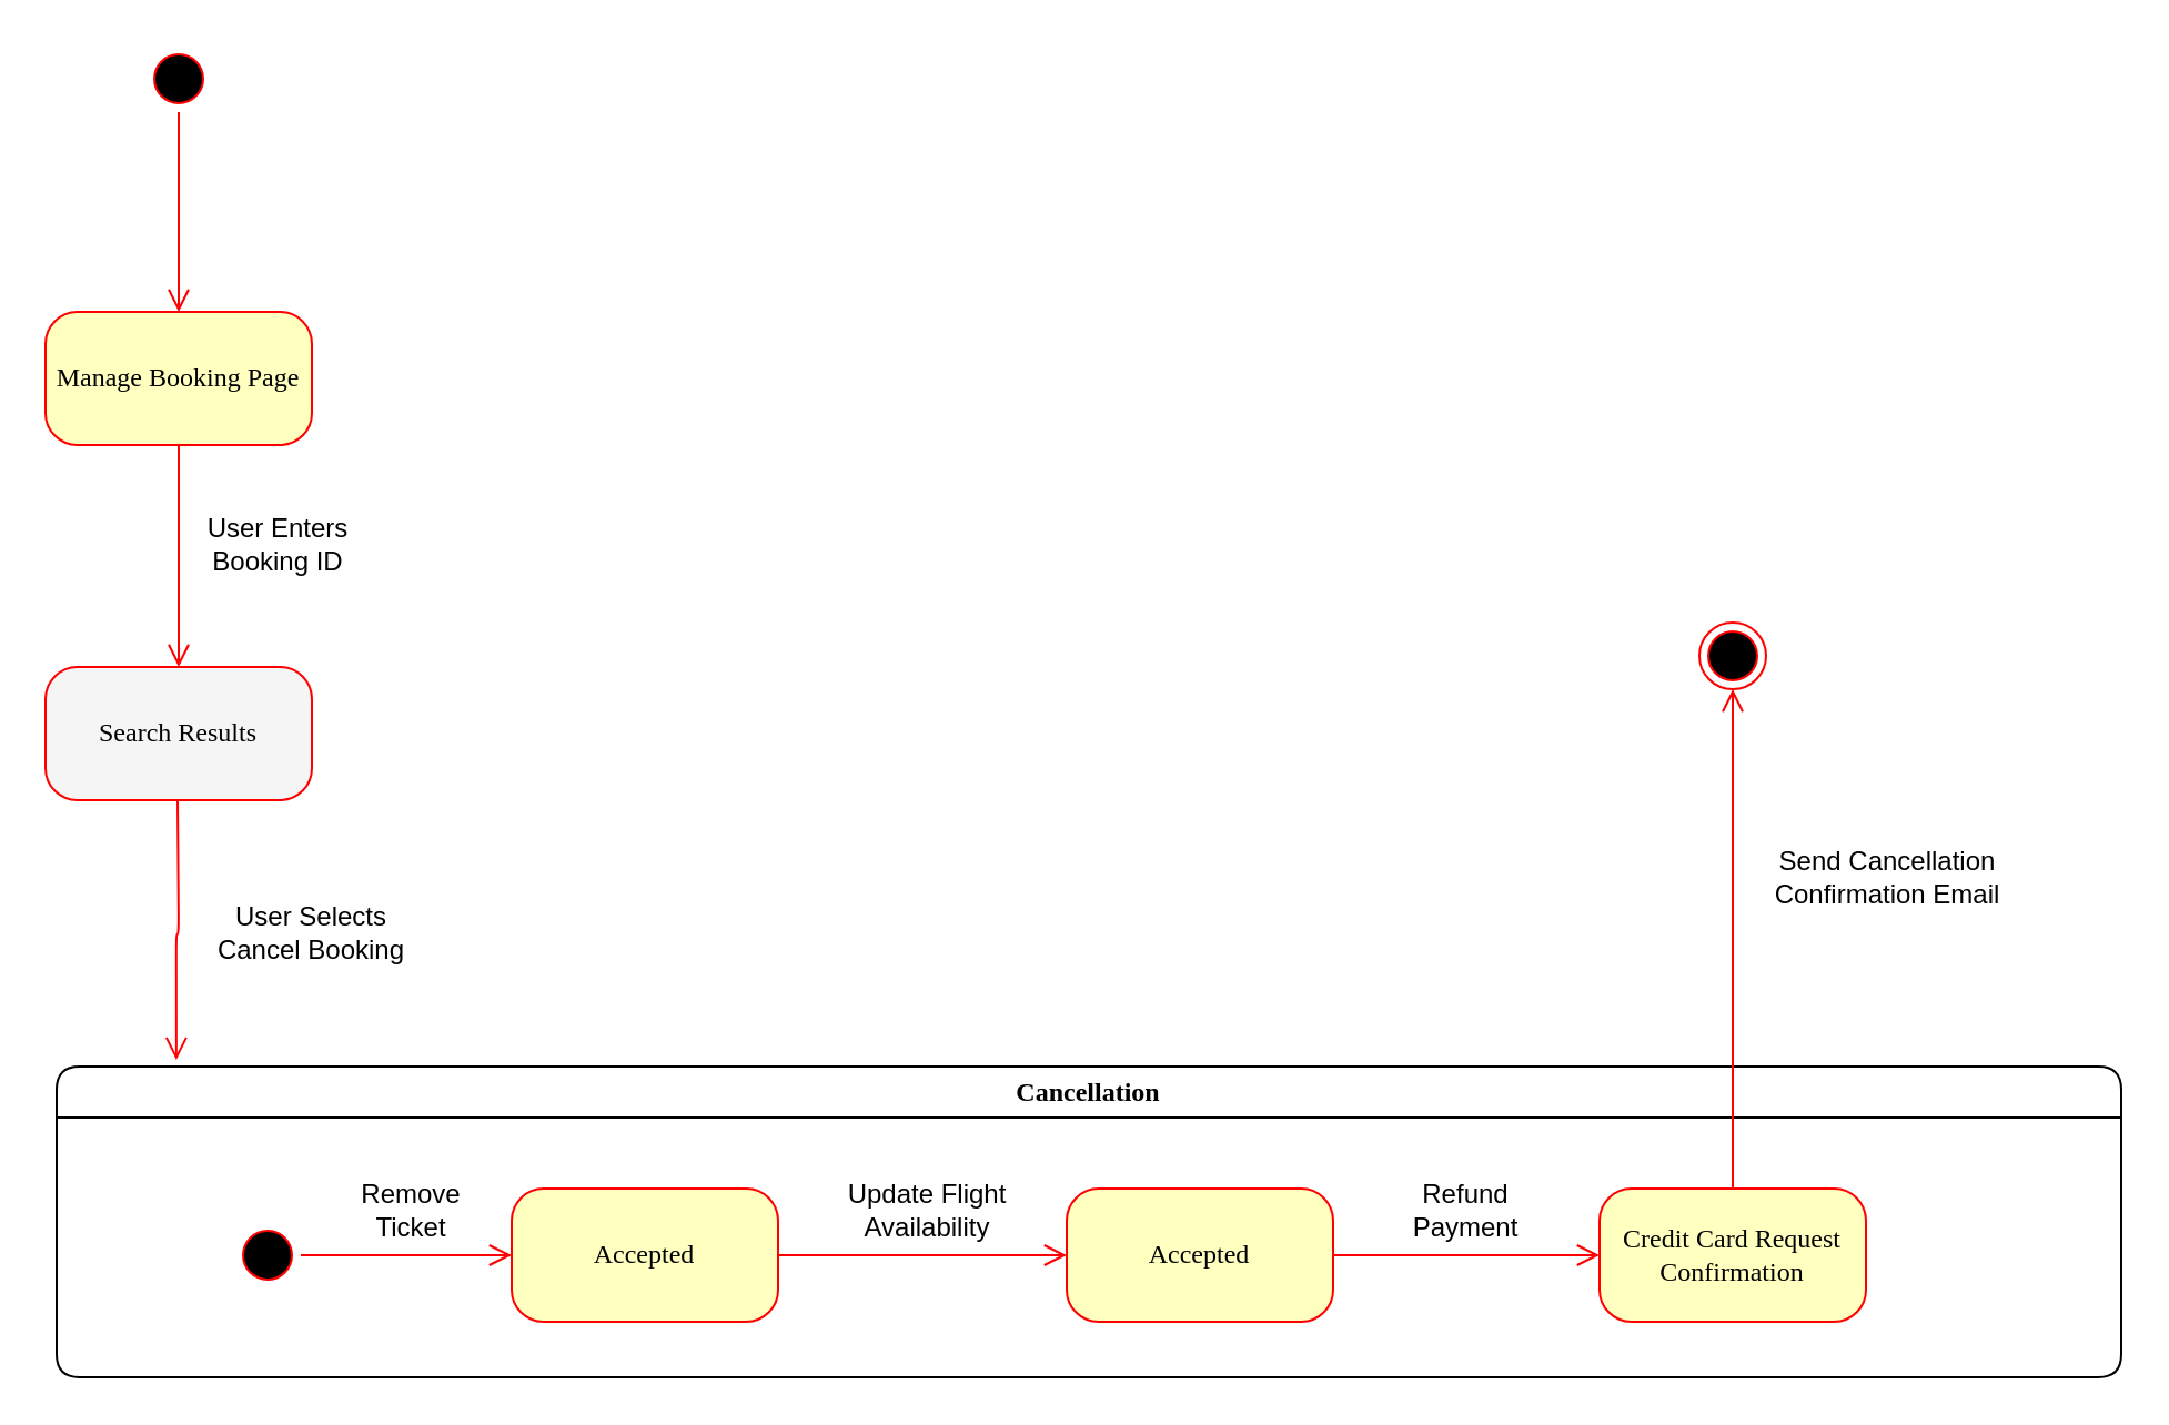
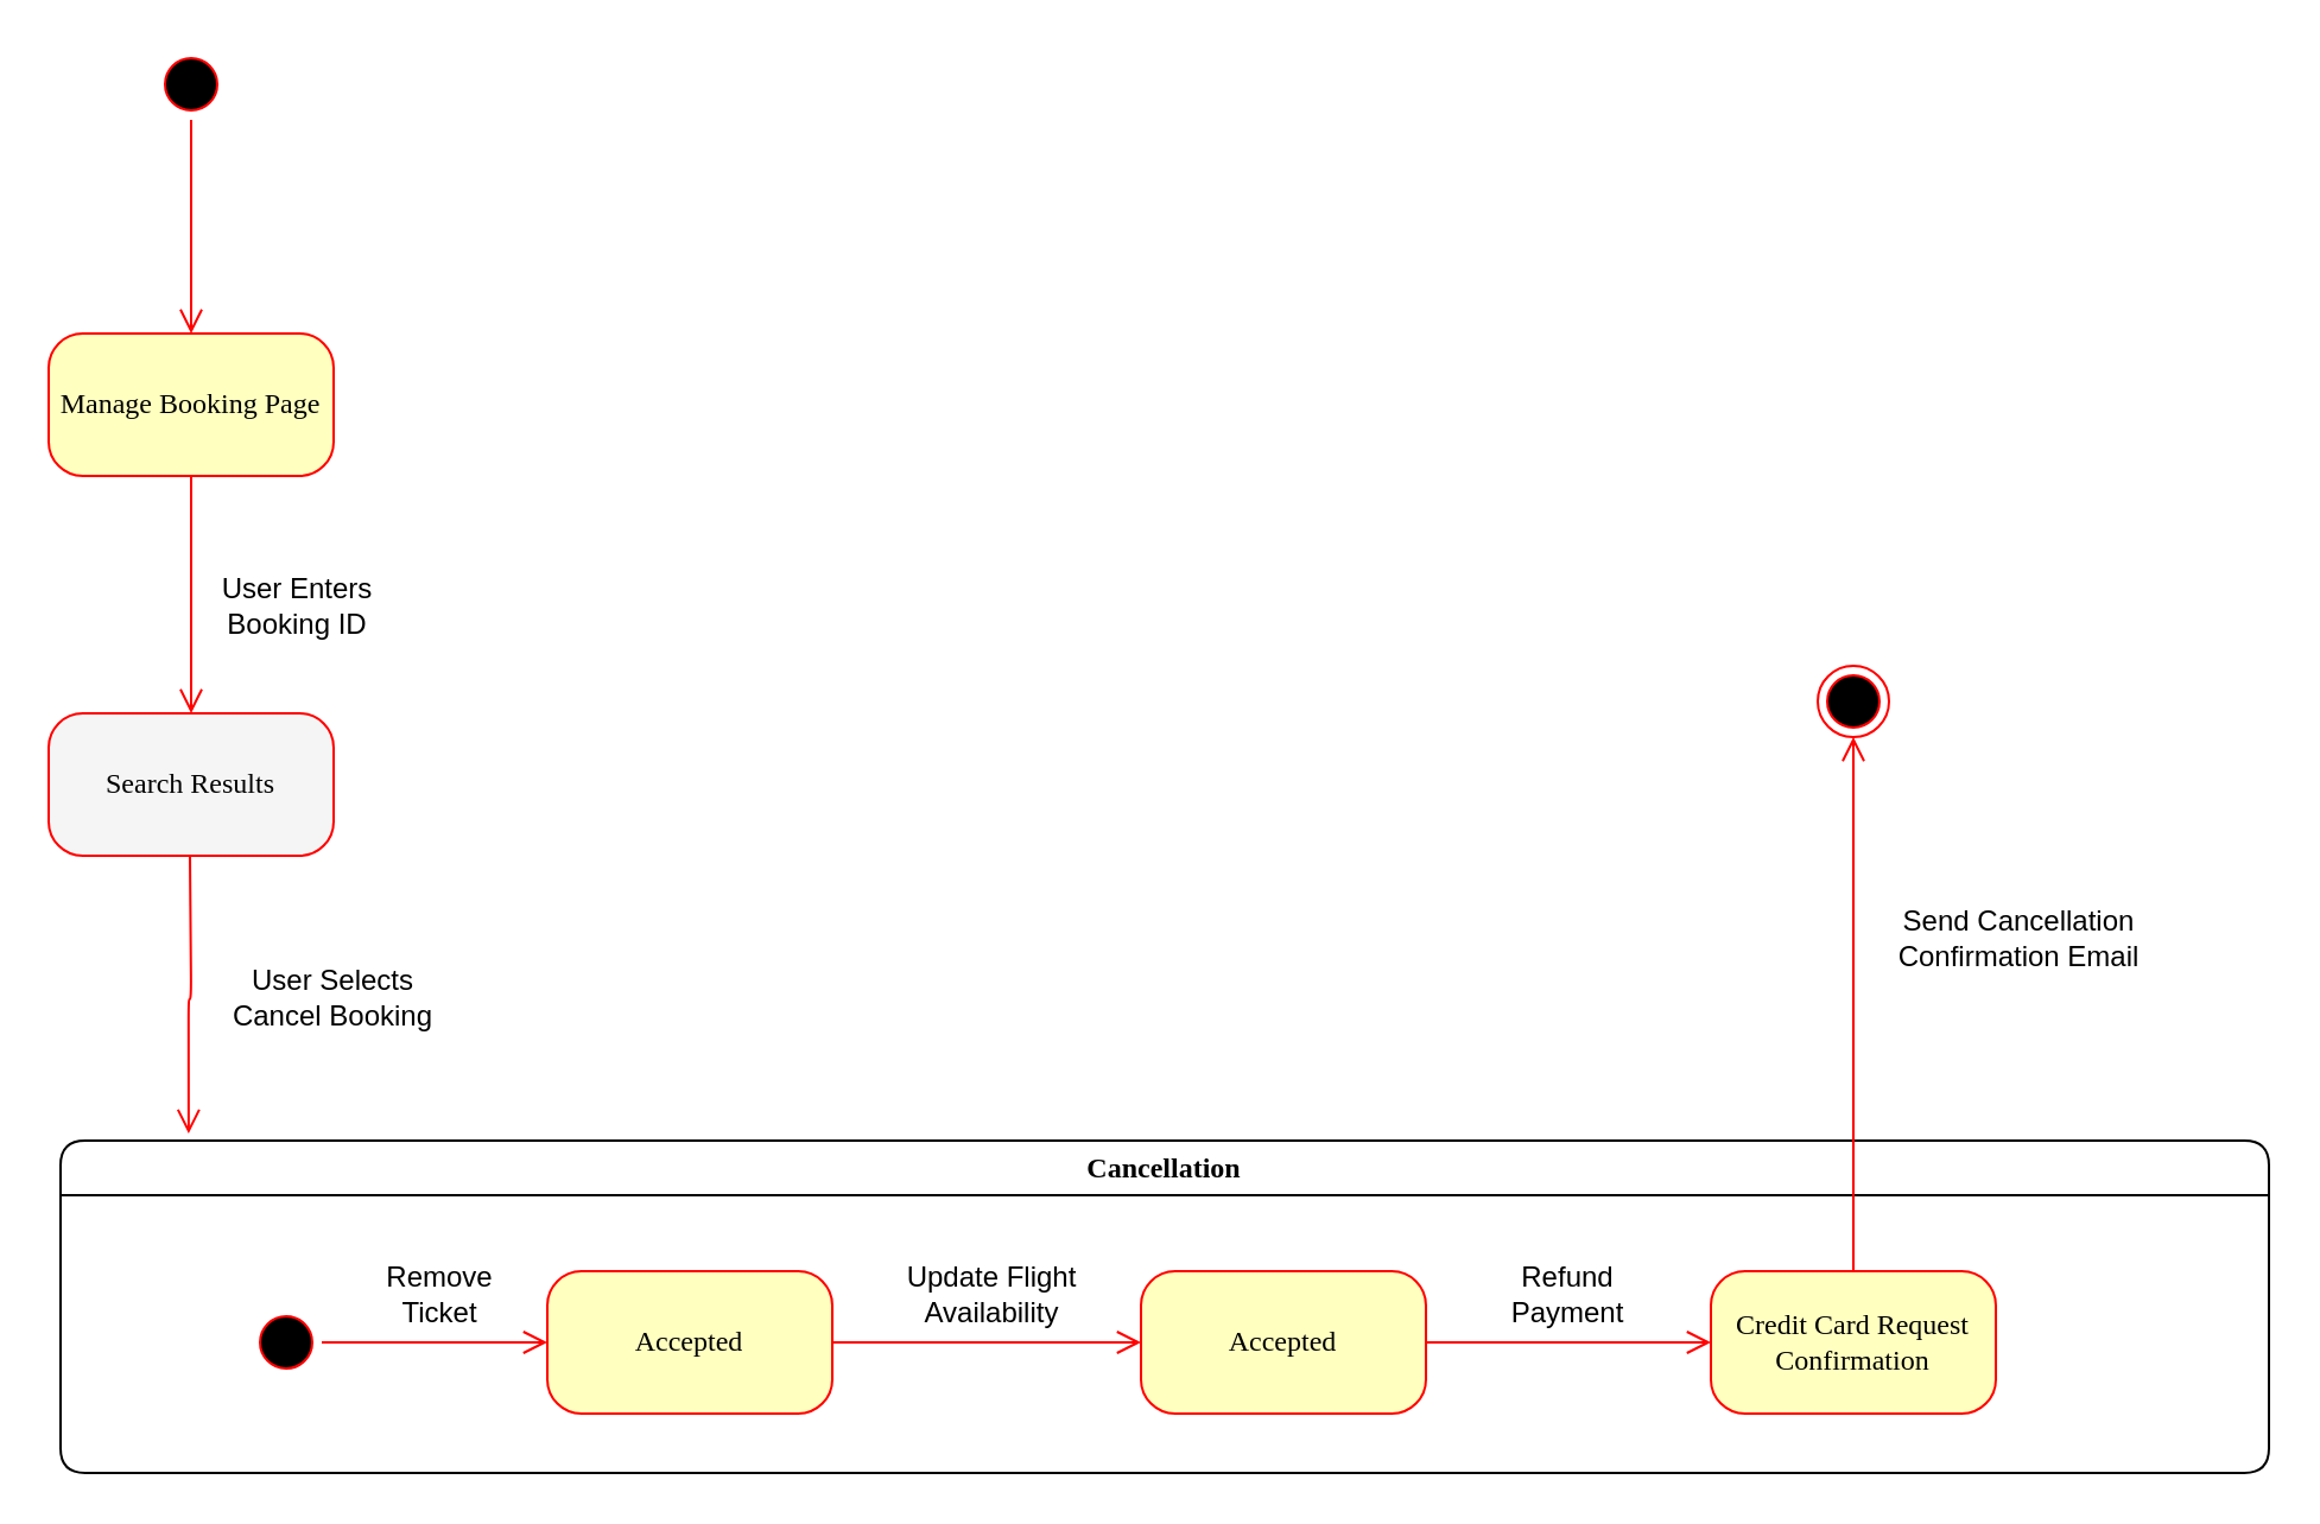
  <mxCell id="0" />
  <mxCell id="1" parent="0" />
  <mxCell id="2" value="" style="ellipse;html=1;shape=endState;fillColor=#000000;strokeColor=#ff0000;rounded=1;shadow=0;comic=0;labelBackgroundColor=none;fontFamily=Verdana;fontSize=12;fontColor=#000000;align=center;" vertex="1" parent="1"><mxGeometry x="765" y="280" width="30" height="30" as="geometry" /></mxCell>
  <mxCell id="3" value="Cancellation" style="swimlane;whiteSpace=wrap;html=1;rounded=1;shadow=0;comic=0;labelBackgroundColor=none;strokeWidth=1;fontFamily=Verdana;fontSize=12;align=center;" vertex="1" parent="1"><mxGeometry x="25" y="480" width="930" height="140" as="geometry" /></mxCell>
  <mxCell id="4" style="edgeStyle=elbowEdgeStyle;html=1;labelBackgroundColor=none;endArrow=open;endSize=8;strokeColor=#ff0000;fontFamily=Verdana;fontSize=12;align=left;" edge="1" parent="3" source="5" target="9"><mxGeometry relative="1" as="geometry" /></mxCell>
  <mxCell id="5" value="Accepted" style="rounded=1;whiteSpace=wrap;html=1;arcSize=24;fillColor=#ffffc0;strokeColor=#ff0000;shadow=0;comic=0;labelBackgroundColor=none;fontFamily=Verdana;fontSize=12;fontColor=#000000;align=center;" vertex="1" parent="3"><mxGeometry x="205" y="55" width="120" height="60" as="geometry" /></mxCell>
  <mxCell id="6" style="edgeStyle=elbowEdgeStyle;html=1;labelBackgroundColor=none;endArrow=open;endSize=8;strokeColor=#ff0000;fontFamily=Verdana;fontSize=12;align=left;" edge="1" parent="3" source="7" target="5"><mxGeometry relative="1" as="geometry" /></mxCell>
  <mxCell id="7" value="" style="ellipse;html=1;shape=startState;fillColor=#000000;strokeColor=#ff0000;rounded=1;shadow=0;comic=0;labelBackgroundColor=none;fontFamily=Verdana;fontSize=12;fontColor=#000000;align=center;direction=south;" vertex="1" parent="3"><mxGeometry x="80" y="70" width="30" height="30" as="geometry" /></mxCell>
  <mxCell id="8" style="edgeStyle=elbowEdgeStyle;html=1;labelBackgroundColor=none;endArrow=open;endSize=8;strokeColor=#ff0000;fontFamily=Verdana;fontSize=12;align=left;" edge="1" parent="3" source="9" target="10"><mxGeometry relative="1" as="geometry" /></mxCell>
  <mxCell id="9" value="Accepted" style="rounded=1;whiteSpace=wrap;html=1;arcSize=24;fillColor=#ffffc0;strokeColor=#ff0000;shadow=0;comic=0;labelBackgroundColor=none;fontFamily=Verdana;fontSize=12;fontColor=#000000;align=center;" vertex="1" parent="3"><mxGeometry x="455" y="55" width="120" height="60" as="geometry" /></mxCell>
  <mxCell id="10" value="Credit Card Request Confirmation" style="rounded=1;whiteSpace=wrap;html=1;arcSize=24;fillColor=#ffffc0;strokeColor=#ff0000;shadow=0;comic=0;labelBackgroundColor=none;fontFamily=Verdana;fontSize=12;fontColor=#000000;align=center;" vertex="1" parent="3"><mxGeometry x="695" y="55" width="120" height="60" as="geometry" /></mxCell>
  <mxCell id="11" value="Remove Ticket" style="text;html=1;strokeColor=none;fillColor=none;align=center;verticalAlign=middle;whiteSpace=wrap;rounded=0;" vertex="1" parent="3"><mxGeometry x="130" y="50" width="60" height="30" as="geometry" /></mxCell>
  <mxCell id="12" value="Update Flight Availability" style="text;html=1;strokeColor=none;fillColor=none;align=center;verticalAlign=middle;whiteSpace=wrap;rounded=0;" vertex="1" parent="3"><mxGeometry x="345" y="50" width="95" height="30" as="geometry" /></mxCell>
  <mxCell id="13" value="Refund Payment" style="text;html=1;strokeColor=none;fillColor=none;align=center;verticalAlign=middle;whiteSpace=wrap;rounded=0;" vertex="1" parent="3"><mxGeometry x="605" y="50" width="60" height="30" as="geometry" /></mxCell>
  <mxCell id="14" style="edgeStyle=orthogonalEdgeStyle;html=1;exitX=0.5;exitY=0;labelBackgroundColor=none;endArrow=open;endSize=8;strokeColor=#ff0000;fontFamily=Verdana;fontSize=12;align=left;exitDx=0;exitDy=0;entryX=0.5;entryY=1;entryDx=0;entryDy=0;" edge="1" parent="1" source="10" target="2"><mxGeometry relative="1" as="geometry"><mxPoint x="560" y="140" as="sourcePoint" /><mxPoint x="730" y="140" as="targetPoint" /></mxGeometry></mxCell>
  <mxCell id="15" value="Send Cancellation Confirmation Email" style="text;html=1;strokeColor=none;fillColor=none;align=center;verticalAlign=middle;whiteSpace=wrap;rounded=0;" vertex="1" parent="1"><mxGeometry x="790" y="380" width="120" height="30" as="geometry" /></mxCell>
  <mxCell id="16" value="" style="ellipse;html=1;shape=startState;fillColor=#000000;strokeColor=#ff0000;rounded=1;shadow=0;comic=0;labelBackgroundColor=none;fontFamily=Verdana;fontSize=12;fontColor=#000000;align=center;direction=south;" vertex="1" parent="1"><mxGeometry x="65" y="20" width="30" height="30" as="geometry" /></mxCell>
  <mxCell id="17" value="Manage Booking Page" style="rounded=1;whiteSpace=wrap;html=1;arcSize=24;fillColor=#ffffc0;strokeColor=#ff0000;shadow=0;comic=0;labelBackgroundColor=none;fontFamily=Verdana;fontSize=12;fontColor=#000000;align=center;" vertex="1" parent="1"><mxGeometry x="20" y="140" width="120" height="60" as="geometry" /></mxCell>
  <mxCell id="18" style="edgeStyle=orthogonalEdgeStyle;html=1;labelBackgroundColor=none;endArrow=open;endSize=8;strokeColor=#ff0000;fontFamily=Verdana;fontSize=12;align=left;" edge="1" parent="1" source="16" target="17"><mxGeometry relative="1" as="geometry" /></mxCell>
  <mxCell id="19" style="edgeStyle=orthogonalEdgeStyle;html=1;entryX=0.5;entryY=0;labelBackgroundColor=none;endArrow=open;endSize=8;strokeColor=#ff0000;fontFamily=Verdana;fontSize=12;align=left;entryDx=0;entryDy=0;" edge="1" parent="1" source="17" target="21"><mxGeometry relative="1" as="geometry"><mxPoint x="320" y="130" as="sourcePoint" /><mxPoint x="440" y="80" as="targetPoint" /></mxGeometry></mxCell>
- <mxCell id="20" value="User Enters Booking ID" style="text;html=1;strokeColor=none;fillColor=none;align=center;verticalAlign=middle;whiteSpace=wrap;rounded=0;" vertex="1" parent="1"><mxGeometry x="90" y="230" width="70" height="30" as="geometry" /></mxCell>
+ <mxCell id="20" value="User Enters Booking ID" style="text;html=1;strokeColor=none;fillColor=none;align=center;verticalAlign=middle;whiteSpace=wrap;rounded=0;" vertex="1" parent="1"><mxGeometry x="90" y="240" width="70" height="30" as="geometry" /></mxCell>
  <mxCell id="21" value="Search Results" style="rounded=1;whiteSpace=wrap;html=1;arcSize=24;fillColor=#f5f5f5;strokeColor=#ff0000;shadow=0;comic=0;labelBackgroundColor=none;fontFamily=Verdana;fontSize=12;fontColor=#000000;align=center;" vertex="1" parent="1"><mxGeometry x="20" y="300" width="120" height="60" as="geometry" /></mxCell>
  <mxCell id="22" value="User Selects Cancel Booking" style="text;html=1;strokeColor=none;fillColor=none;align=center;verticalAlign=middle;whiteSpace=wrap;rounded=0;" vertex="1" parent="1"><mxGeometry x="95" y="405" width="90" height="30" as="geometry" /></mxCell>
  <mxCell id="23" style="edgeStyle=orthogonalEdgeStyle;html=1;entryX=0.058;entryY=-0.021;labelBackgroundColor=none;endArrow=open;endSize=8;strokeColor=#ff0000;fontFamily=Verdana;fontSize=12;align=left;entryDx=0;entryDy=0;entryPerimeter=0;" edge="1" parent="1" target="3"><mxGeometry relative="1" as="geometry"><mxPoint x="79.5" y="360" as="sourcePoint" /><mxPoint x="79.5" y="460" as="targetPoint" /></mxGeometry></mxCell>
